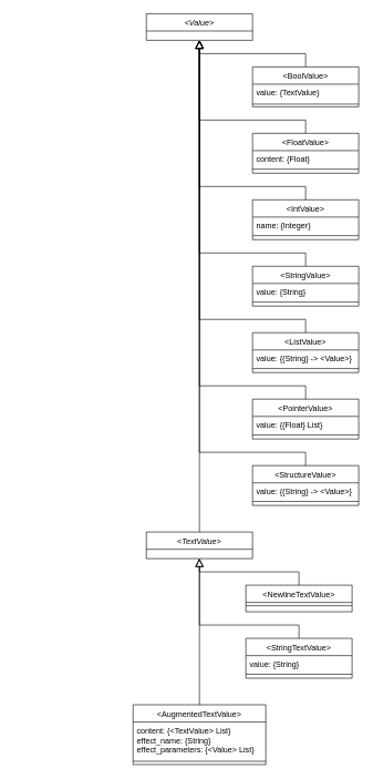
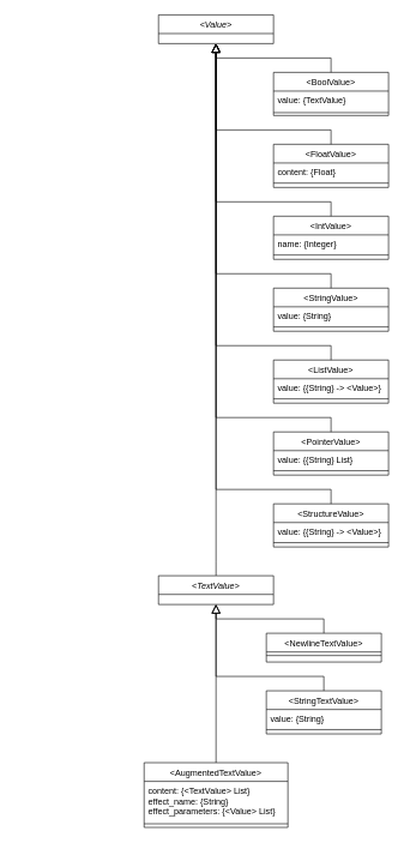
  <mxCell id="0" />
  <mxCell id="1" parent="0" />
  <mxCell id="2" value="&lt;Value&gt;" style="swimlane;fontStyle=2;align=center;verticalAlign=top;childLayout=stackLayout;horizontal=1;startSize=26;horizontalStack=0;resizeParent=1;resizeLast=0;collapsible=1;marginBottom=0;rounded=0;shadow=0;strokeWidth=1;" parent="1" vertex="1"><mxGeometry x="220" y="20" width="160" height="40" as="geometry"><mxRectangle x="230" y="140" width="160" height="26" as="alternateBounds" /></mxGeometry></mxCell>
  <mxCell id="3" value="&lt;BoolValue&gt;" style="swimlane;fontStyle=0;align=center;verticalAlign=top;childLayout=stackLayout;horizontal=1;startSize=26;horizontalStack=0;resizeParent=1;resizeLast=0;collapsible=1;marginBottom=0;rounded=0;shadow=0;strokeWidth=1;" parent="1" vertex="1"><mxGeometry x="380" y="100" width="160" height="60" as="geometry"><mxRectangle x="340" y="380" width="170" height="26" as="alternateBounds" /></mxGeometry></mxCell>
  <mxCell id="4" value="value: {TextValue}" style="text;align=left;verticalAlign=top;spacingLeft=4;spacingRight=4;overflow=hidden;rotatable=0;points=[[0,0.5],[1,0.5]];portConstraint=eastwest;" parent="3" vertex="1"><mxGeometry y="26" width="160" height="26" as="geometry" /></mxCell>
  <mxCell id="5" value="" style="line;html=1;strokeWidth=1;align=left;verticalAlign=middle;spacingTop=-1;spacingLeft=3;spacingRight=3;rotatable=0;labelPosition=right;points=[];portConstraint=eastwest;" parent="3" vertex="1"><mxGeometry y="52" width="160" height="8" as="geometry" /></mxCell>
  <mxCell id="6" value="&lt;FloatValue&gt;" style="swimlane;fontStyle=0;align=center;verticalAlign=top;childLayout=stackLayout;horizontal=1;startSize=26;horizontalStack=0;resizeParent=1;resizeLast=0;collapsible=1;marginBottom=0;rounded=0;shadow=0;strokeWidth=1;" vertex="1" parent="1"><mxGeometry x="380" y="200" width="160" height="60" as="geometry"><mxRectangle x="340" y="380" width="170" height="26" as="alternateBounds" /></mxGeometry></mxCell>
  <mxCell id="7" value="content: {Float}" style="text;align=left;verticalAlign=top;spacingLeft=4;spacingRight=4;overflow=hidden;rotatable=0;points=[[0,0.5],[1,0.5]];portConstraint=eastwest;" vertex="1" parent="6"><mxGeometry y="26" width="160" height="24" as="geometry" /></mxCell>
  <mxCell id="8" value="" style="line;html=1;strokeWidth=1;align=left;verticalAlign=middle;spacingTop=-1;spacingLeft=3;spacingRight=3;rotatable=0;labelPosition=right;points=[];portConstraint=eastwest;" vertex="1" parent="6"><mxGeometry y="50" width="160" height="8" as="geometry" /></mxCell>
  <mxCell id="9" value="" style="endArrow=block;endSize=10;endFill=0;shadow=0;strokeWidth=1;rounded=0;edgeStyle=elbowEdgeStyle;elbow=vertical;" edge="1" parent="1" source="6"><mxGeometry width="160" relative="1" as="geometry"><mxPoint x="210" y="373" as="sourcePoint" /><mxPoint x="300" y="60" as="targetPoint" /><Array as="points"><mxPoint x="300" y="180" /><mxPoint x="350" y="200" /><mxPoint x="300" y="210" /><mxPoint x="330" y="220" /><mxPoint x="300" y="280" /></Array></mxGeometry></mxCell>
  <mxCell id="10" value="" style="endArrow=block;endSize=10;endFill=0;shadow=0;strokeWidth=1;rounded=0;edgeStyle=elbowEdgeStyle;elbow=vertical;" edge="1" parent="1" source="3"><mxGeometry width="160" relative="1" as="geometry"><mxPoint x="460" y="100" as="sourcePoint" /><mxPoint x="300" y="60" as="targetPoint" /><Array as="points"><mxPoint x="300" y="80" /><mxPoint x="350" y="100" /></Array></mxGeometry></mxCell>
  <mxCell id="11" value="&lt;IntValue&gt;" style="swimlane;fontStyle=0;align=center;verticalAlign=top;childLayout=stackLayout;horizontal=1;startSize=26;horizontalStack=0;resizeParent=1;resizeLast=0;collapsible=1;marginBottom=0;rounded=0;shadow=0;strokeWidth=1;" vertex="1" parent="1"><mxGeometry x="380" y="300" width="160" height="60" as="geometry"><mxRectangle x="340" y="380" width="170" height="26" as="alternateBounds" /></mxGeometry></mxCell>
  <mxCell id="12" value="name: {Integer}" style="text;align=left;verticalAlign=top;spacingLeft=4;spacingRight=4;overflow=hidden;rotatable=0;points=[[0,0.5],[1,0.5]];portConstraint=eastwest;" vertex="1" parent="11"><mxGeometry y="26" width="160" height="24" as="geometry" /></mxCell>
  <mxCell id="13" value="" style="line;html=1;strokeWidth=1;align=left;verticalAlign=middle;spacingTop=-1;spacingLeft=3;spacingRight=3;rotatable=0;labelPosition=right;points=[];portConstraint=eastwest;" vertex="1" parent="11"><mxGeometry y="50" width="160" height="8" as="geometry" /></mxCell>
  <mxCell id="14" value="" style="endArrow=block;endSize=10;endFill=0;shadow=0;strokeWidth=1;rounded=0;edgeStyle=elbowEdgeStyle;elbow=vertical;" edge="1" parent="1" source="11"><mxGeometry width="160" relative="1" as="geometry"><mxPoint x="210" y="473" as="sourcePoint" /><mxPoint x="300" y="60" as="targetPoint" /><Array as="points"><mxPoint x="300" y="280" /><mxPoint x="350" y="300" /><mxPoint x="300" y="310" /><mxPoint x="330" y="320" /><mxPoint x="300" y="380" /></Array></mxGeometry></mxCell>
  <mxCell id="15" value="&lt;StringValue&gt;" style="swimlane;fontStyle=0;align=center;verticalAlign=top;childLayout=stackLayout;horizontal=1;startSize=26;horizontalStack=0;resizeParent=1;resizeLast=0;collapsible=1;marginBottom=0;rounded=0;shadow=0;strokeWidth=1;" vertex="1" parent="1"><mxGeometry x="380" y="400" width="160" height="60" as="geometry"><mxRectangle x="340" y="380" width="170" height="26" as="alternateBounds" /></mxGeometry></mxCell>
  <mxCell id="16" value="value: {String}" style="text;align=left;verticalAlign=top;spacingLeft=4;spacingRight=4;overflow=hidden;rotatable=0;points=[[0,0.5],[1,0.5]];portConstraint=eastwest;" vertex="1" parent="15"><mxGeometry y="26" width="160" height="24" as="geometry" /></mxCell>
  <mxCell id="17" value="" style="line;html=1;strokeWidth=1;align=left;verticalAlign=middle;spacingTop=-1;spacingLeft=3;spacingRight=3;rotatable=0;labelPosition=right;points=[];portConstraint=eastwest;" vertex="1" parent="15"><mxGeometry y="50" width="160" height="8" as="geometry" /></mxCell>
  <mxCell id="18" value="" style="endArrow=block;endSize=10;endFill=0;shadow=0;strokeWidth=1;rounded=0;edgeStyle=elbowEdgeStyle;elbow=vertical;" edge="1" parent="1" source="15"><mxGeometry width="160" relative="1" as="geometry"><mxPoint x="210" y="573" as="sourcePoint" /><mxPoint x="300" y="60" as="targetPoint" /><Array as="points"><mxPoint x="300" y="380" /><mxPoint x="350" y="400" /><mxPoint x="300" y="410" /><mxPoint x="330" y="420" /><mxPoint x="300" y="480" /></Array></mxGeometry></mxCell>
  <mxCell id="19" value="&lt;ListValue&gt;" style="swimlane;fontStyle=0;align=center;verticalAlign=top;childLayout=stackLayout;horizontal=1;startSize=26;horizontalStack=0;resizeParent=1;resizeLast=0;collapsible=1;marginBottom=0;rounded=0;shadow=0;strokeWidth=1;" vertex="1" parent="1"><mxGeometry x="380" y="500" width="160" height="60" as="geometry"><mxRectangle x="340" y="380" width="170" height="26" as="alternateBounds" /></mxGeometry></mxCell>
  <mxCell id="20" value="value: {{String} -&gt; &lt;Value&gt;}" style="text;align=left;verticalAlign=top;spacingLeft=4;spacingRight=4;overflow=hidden;rotatable=0;points=[[0,0.5],[1,0.5]];portConstraint=eastwest;" vertex="1" parent="19"><mxGeometry y="26" width="160" height="24" as="geometry" /></mxCell>
  <mxCell id="21" value="" style="line;html=1;strokeWidth=1;align=left;verticalAlign=middle;spacingTop=-1;spacingLeft=3;spacingRight=3;rotatable=0;labelPosition=right;points=[];portConstraint=eastwest;" vertex="1" parent="19"><mxGeometry y="50" width="160" height="8" as="geometry" /></mxCell>
  <mxCell id="22" value="" style="endArrow=block;endSize=10;endFill=0;shadow=0;strokeWidth=1;rounded=0;edgeStyle=elbowEdgeStyle;elbow=vertical;" edge="1" parent="1" source="19"><mxGeometry width="160" relative="1" as="geometry"><mxPoint x="210" y="673" as="sourcePoint" /><mxPoint x="300" y="60" as="targetPoint" /><Array as="points"><mxPoint x="300" y="480" /><mxPoint x="350" y="500" /><mxPoint x="300" y="510" /><mxPoint x="330" y="520" /><mxPoint x="300" y="580" /></Array></mxGeometry></mxCell>
  <mxCell id="23" value="&lt;PointerValue&gt;" style="swimlane;fontStyle=0;align=center;verticalAlign=top;childLayout=stackLayout;horizontal=1;startSize=26;horizontalStack=0;resizeParent=1;resizeLast=0;collapsible=1;marginBottom=0;rounded=0;shadow=0;strokeWidth=1;" vertex="1" parent="1"><mxGeometry x="380" y="600" width="160" height="60" as="geometry"><mxRectangle x="340" y="380" width="170" height="26" as="alternateBounds" /></mxGeometry></mxCell>
- <mxCell id="24" value="value: {{Float} List}" style="text;align=left;verticalAlign=top;spacingLeft=4;spacingRight=4;overflow=hidden;rotatable=0;points=[[0,0.5],[1,0.5]];portConstraint=eastwest;" vertex="1" parent="23"><mxGeometry y="26" width="160" height="24" as="geometry" /></mxCell>
+ <mxCell id="24" value="value: {{String} List}" style="text;align=left;verticalAlign=top;spacingLeft=4;spacingRight=4;overflow=hidden;rotatable=0;points=[[0,0.5],[1,0.5]];portConstraint=eastwest;" vertex="1" parent="23"><mxGeometry y="26" width="160" height="24" as="geometry" /></mxCell>
  <mxCell id="25" value="" style="line;html=1;strokeWidth=1;align=left;verticalAlign=middle;spacingTop=-1;spacingLeft=3;spacingRight=3;rotatable=0;labelPosition=right;points=[];portConstraint=eastwest;" vertex="1" parent="23"><mxGeometry y="50" width="160" height="8" as="geometry" /></mxCell>
  <mxCell id="26" value="" style="endArrow=block;endSize=10;endFill=0;shadow=0;strokeWidth=1;rounded=0;edgeStyle=elbowEdgeStyle;elbow=vertical;entryX=0.5;entryY=1;entryDx=0;entryDy=0;" edge="1" parent="1" source="23" target="2"><mxGeometry width="160" relative="1" as="geometry"><mxPoint x="210" y="773" as="sourcePoint" /><mxPoint x="300" y="160" as="targetPoint" /><Array as="points"><mxPoint x="300" y="580" /><mxPoint x="350" y="600" /><mxPoint x="300" y="610" /><mxPoint x="330" y="620" /><mxPoint x="300" y="680" /></Array></mxGeometry></mxCell>
  <mxCell id="27" value="&lt;StructureValue&gt;" style="swimlane;fontStyle=0;align=center;verticalAlign=top;childLayout=stackLayout;horizontal=1;startSize=26;horizontalStack=0;resizeParent=1;resizeLast=0;collapsible=1;marginBottom=0;rounded=0;shadow=0;strokeWidth=1;" vertex="1" parent="1"><mxGeometry x="380" y="700" width="160" height="60" as="geometry"><mxRectangle x="340" y="380" width="170" height="26" as="alternateBounds" /></mxGeometry></mxCell>
  <mxCell id="28" value="value: {{String} -&gt; &lt;Value&gt;}" style="text;align=left;verticalAlign=top;spacingLeft=4;spacingRight=4;overflow=hidden;rotatable=0;points=[[0,0.5],[1,0.5]];portConstraint=eastwest;" vertex="1" parent="27"><mxGeometry y="26" width="160" height="24" as="geometry" /></mxCell>
  <mxCell id="29" value="" style="line;html=1;strokeWidth=1;align=left;verticalAlign=middle;spacingTop=-1;spacingLeft=3;spacingRight=3;rotatable=0;labelPosition=right;points=[];portConstraint=eastwest;" vertex="1" parent="27"><mxGeometry y="50" width="160" height="8" as="geometry" /></mxCell>
  <mxCell id="30" value="" style="endArrow=block;endSize=10;endFill=0;shadow=0;strokeWidth=1;rounded=0;edgeStyle=elbowEdgeStyle;elbow=vertical;" edge="1" parent="1" source="27"><mxGeometry width="160" relative="1" as="geometry"><mxPoint x="210" y="873" as="sourcePoint" /><mxPoint x="300" y="60" as="targetPoint" /><Array as="points"><mxPoint x="300" y="680" /><mxPoint x="350" y="700" /><mxPoint x="300" y="710" /><mxPoint x="330" y="720" /><mxPoint x="300" y="780" /></Array></mxGeometry></mxCell>
  <mxCell id="31" value="" style="endArrow=block;endSize=10;endFill=0;shadow=0;strokeWidth=1;rounded=0;edgeStyle=elbowEdgeStyle;elbow=vertical;" edge="1" parent="1" source="32"><mxGeometry width="160" relative="1" as="geometry"><mxPoint x="220" y="780" as="sourcePoint" /><mxPoint x="300" y="60" as="targetPoint" /><Array as="points"><mxPoint x="150" y="780" /><mxPoint x="200" y="800" /><mxPoint x="150" y="810" /><mxPoint x="180" y="820" /><mxPoint x="150" y="880" /></Array></mxGeometry></mxCell>
  <mxCell id="32" value="&lt;TextValue&gt;" style="swimlane;fontStyle=2;align=center;verticalAlign=top;childLayout=stackLayout;horizontal=1;startSize=26;horizontalStack=0;resizeParent=1;resizeLast=0;collapsible=1;marginBottom=0;rounded=0;shadow=0;strokeWidth=1;" vertex="1" parent="1"><mxGeometry x="220" y="800" width="160" height="40" as="geometry"><mxRectangle x="230" y="140" width="160" height="26" as="alternateBounds" /></mxGeometry></mxCell>
  <mxCell id="33" value="&lt;AugmentedTextValue&gt;" style="swimlane;fontStyle=0;align=center;verticalAlign=top;childLayout=stackLayout;horizontal=1;startSize=26;horizontalStack=0;resizeParent=1;resizeLast=0;collapsible=1;marginBottom=0;rounded=0;shadow=0;strokeWidth=1;" vertex="1" parent="1"><mxGeometry x="200" y="1060" width="200" height="90" as="geometry"><mxRectangle x="340" y="380" width="170" height="26" as="alternateBounds" /></mxGeometry></mxCell>
  <mxCell id="34" value="content: {&lt;TextValue&gt; List}&#10;effect_name: {String}&#10;effect_parameters: {&lt;Value&gt; List}&#10;" style="text;align=left;verticalAlign=top;spacingLeft=4;spacingRight=4;overflow=hidden;rotatable=0;points=[[0,0.5],[1,0.5]];portConstraint=eastwest;" vertex="1" parent="33"><mxGeometry y="26" width="200" height="54" as="geometry" /></mxCell>
  <mxCell id="35" value="" style="line;html=1;strokeWidth=1;align=left;verticalAlign=middle;spacingTop=-1;spacingLeft=3;spacingRight=3;rotatable=0;labelPosition=right;points=[];portConstraint=eastwest;" vertex="1" parent="33"><mxGeometry y="80" width="200" height="10" as="geometry" /></mxCell>
  <mxCell id="36" value="" style="endArrow=block;endSize=10;endFill=0;shadow=0;strokeWidth=1;rounded=0;edgeStyle=elbowEdgeStyle;elbow=vertical;" edge="1" parent="1" source="33"><mxGeometry width="160" relative="1" as="geometry"><mxPoint x="-70" y="1233" as="sourcePoint" /><mxPoint x="300" y="840" as="targetPoint" /><Array as="points"><mxPoint x="300" y="950" /><mxPoint x="70" y="1060" /><mxPoint x="20" y="1070" /><mxPoint x="50" y="1080" /><mxPoint x="20" y="1140" /></Array></mxGeometry></mxCell>
  <mxCell id="37" value="&lt;NewlineTextValue&gt;" style="swimlane;fontStyle=0;align=center;verticalAlign=top;childLayout=stackLayout;horizontal=1;startSize=26;horizontalStack=0;resizeParent=1;resizeLast=0;collapsible=1;marginBottom=0;rounded=0;shadow=0;strokeWidth=1;" vertex="1" parent="1"><mxGeometry x="370" y="880" width="160" height="40" as="geometry"><mxRectangle x="340" y="380" width="170" height="26" as="alternateBounds" /></mxGeometry></mxCell>
  <mxCell id="38" value="" style="line;html=1;strokeWidth=1;align=left;verticalAlign=middle;spacingTop=-1;spacingLeft=3;spacingRight=3;rotatable=0;labelPosition=right;points=[];portConstraint=eastwest;" vertex="1" parent="37"><mxGeometry y="26" width="160" height="10" as="geometry" /></mxCell>
  <mxCell id="39" value="" style="endArrow=block;endSize=10;endFill=0;shadow=0;strokeWidth=1;rounded=0;edgeStyle=elbowEdgeStyle;elbow=vertical;exitX=0.5;exitY=0;exitDx=0;exitDy=0;" edge="1" parent="1" source="37"><mxGeometry width="160" relative="1" as="geometry"><mxPoint x="210" y="1193" as="sourcePoint" /><mxPoint x="300" y="840" as="targetPoint" /><Array as="points"><mxPoint x="380" y="860" /><mxPoint x="350" y="1020" /><mxPoint x="300" y="1030" /><mxPoint x="330" y="1040" /><mxPoint x="300" y="1100" /></Array></mxGeometry></mxCell>
  <mxCell id="40" value="&lt;StringTextValue&gt;" style="swimlane;fontStyle=0;align=center;verticalAlign=top;childLayout=stackLayout;horizontal=1;startSize=26;horizontalStack=0;resizeParent=1;resizeLast=0;collapsible=1;marginBottom=0;rounded=0;shadow=0;strokeWidth=1;" vertex="1" parent="1"><mxGeometry x="370" y="960" width="160" height="60" as="geometry"><mxRectangle x="340" y="380" width="170" height="26" as="alternateBounds" /></mxGeometry></mxCell>
  <mxCell id="41" value="value: {String}" style="text;align=left;verticalAlign=top;spacingLeft=4;spacingRight=4;overflow=hidden;rotatable=0;points=[[0,0.5],[1,0.5]];portConstraint=eastwest;" vertex="1" parent="40"><mxGeometry y="26" width="160" height="24" as="geometry" /></mxCell>
  <mxCell id="42" value="" style="line;html=1;strokeWidth=1;align=left;verticalAlign=middle;spacingTop=-1;spacingLeft=3;spacingRight=3;rotatable=0;labelPosition=right;points=[];portConstraint=eastwest;" vertex="1" parent="40"><mxGeometry y="50" width="160" height="8" as="geometry" /></mxCell>
  <mxCell id="43" value="" style="endArrow=block;endSize=10;endFill=0;shadow=0;strokeWidth=1;rounded=0;edgeStyle=elbowEdgeStyle;elbow=vertical;" edge="1" parent="1" source="40"><mxGeometry width="160" relative="1" as="geometry"><mxPoint x="200" y="1133" as="sourcePoint" /><mxPoint x="300" y="840" as="targetPoint" /><Array as="points"><mxPoint x="290" y="940" /><mxPoint x="340" y="960" /><mxPoint x="290" y="970" /><mxPoint x="320" y="980" /><mxPoint x="290" y="1040" /></Array></mxGeometry></mxCell>
